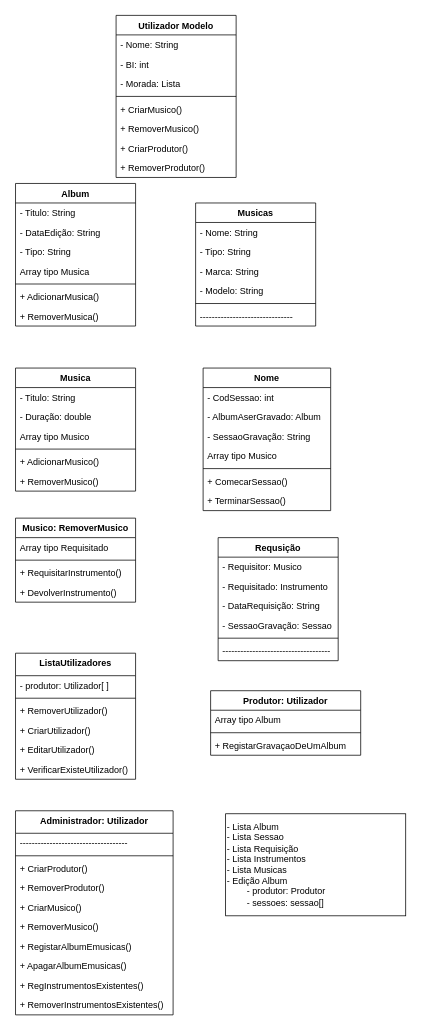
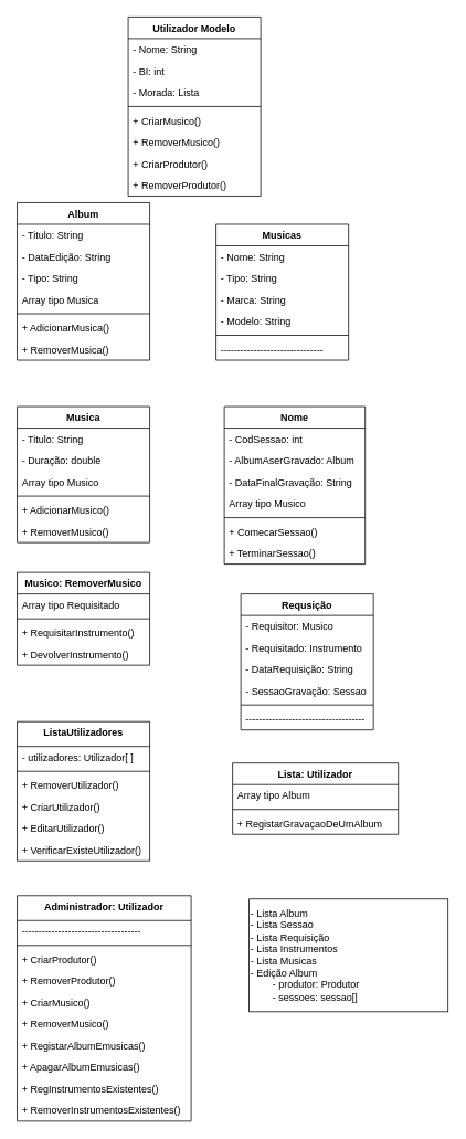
  <mxCell id="0" />
  <mxCell id="1" parent="0" />
  <mxCell id="2" value="Album" style="swimlane;fontStyle=1;align=center;verticalAlign=top;childLayout=stackLayout;horizontal=1;startSize=26;horizontalStack=0;resizeParent=1;resizeParentMax=0;resizeLast=0;collapsible=1;marginBottom=0;" parent="1" vertex="1"><mxGeometry x="20" y="244" width="160" height="190" as="geometry" /></mxCell>
  <mxCell id="3" value="- Titulo: String" style="text;strokeColor=none;fillColor=none;align=left;verticalAlign=top;spacingLeft=4;spacingRight=4;overflow=hidden;rotatable=0;points=[[0,0.5],[1,0.5]];portConstraint=eastwest;" parent="2" vertex="1"><mxGeometry y="26" width="160" height="26" as="geometry" /></mxCell>
  <mxCell id="4" value="- DataEdição: String" style="text;strokeColor=none;fillColor=none;align=left;verticalAlign=top;spacingLeft=4;spacingRight=4;overflow=hidden;rotatable=0;points=[[0,0.5],[1,0.5]];portConstraint=eastwest;" parent="2" vertex="1"><mxGeometry y="52" width="160" height="26" as="geometry" /></mxCell>
  <mxCell id="5" value="- Tipo: String" style="text;strokeColor=none;fillColor=none;align=left;verticalAlign=top;spacingLeft=4;spacingRight=4;overflow=hidden;rotatable=0;points=[[0,0.5],[1,0.5]];portConstraint=eastwest;" parent="2" vertex="1"><mxGeometry y="78" width="160" height="26" as="geometry" /></mxCell>
  <mxCell id="6" value="Array tipo Musica" style="text;strokeColor=none;fillColor=none;align=left;verticalAlign=top;spacingLeft=4;spacingRight=4;overflow=hidden;rotatable=0;points=[[0,0.5],[1,0.5]];portConstraint=eastwest;" parent="2" vertex="1"><mxGeometry y="104" width="160" height="26" as="geometry" /></mxCell>
  <mxCell id="7" value="" style="line;strokeWidth=1;fillColor=none;align=left;verticalAlign=middle;spacingTop=-1;spacingLeft=3;spacingRight=3;rotatable=0;labelPosition=right;points=[];portConstraint=eastwest;strokeColor=inherit;" parent="2" vertex="1"><mxGeometry y="130" width="160" height="8" as="geometry" /></mxCell>
  <mxCell id="8" value="+ AdicionarMusica()" style="text;strokeColor=none;fillColor=none;align=left;verticalAlign=top;spacingLeft=4;spacingRight=4;overflow=hidden;rotatable=0;points=[[0,0.5],[1,0.5]];portConstraint=eastwest;" parent="2" vertex="1"><mxGeometry y="138" width="160" height="26" as="geometry" /></mxCell>
  <mxCell id="9" value="+ RemoverMusica()" style="text;strokeColor=none;fillColor=none;align=left;verticalAlign=top;spacingLeft=4;spacingRight=4;overflow=hidden;rotatable=0;points=[[0,0.5],[1,0.5]];portConstraint=eastwest;" parent="2" vertex="1"><mxGeometry y="164" width="160" height="26" as="geometry" /></mxCell>
  <mxCell id="10" value="Musica" style="swimlane;fontStyle=1;align=center;verticalAlign=top;childLayout=stackLayout;horizontal=1;startSize=26;horizontalStack=0;resizeParent=1;resizeParentMax=0;resizeLast=0;collapsible=1;marginBottom=0;" parent="1" vertex="1"><mxGeometry x="20" y="490" width="160" height="164" as="geometry" /></mxCell>
  <mxCell id="11" value="- Titulo: String" style="text;strokeColor=none;fillColor=none;align=left;verticalAlign=top;spacingLeft=4;spacingRight=4;overflow=hidden;rotatable=0;points=[[0,0.5],[1,0.5]];portConstraint=eastwest;" parent="10" vertex="1"><mxGeometry y="26" width="160" height="26" as="geometry" /></mxCell>
  <mxCell id="12" value="- Duração: double" style="text;strokeColor=none;fillColor=none;align=left;verticalAlign=top;spacingLeft=4;spacingRight=4;overflow=hidden;rotatable=0;points=[[0,0.5],[1,0.5]];portConstraint=eastwest;" parent="10" vertex="1"><mxGeometry y="52" width="160" height="26" as="geometry" /></mxCell>
  <mxCell id="13" value="Array tipo Musico" style="text;strokeColor=none;fillColor=none;align=left;verticalAlign=top;spacingLeft=4;spacingRight=4;overflow=hidden;rotatable=0;points=[[0,0.5],[1,0.5]];portConstraint=eastwest;" parent="10" vertex="1"><mxGeometry y="78" width="160" height="26" as="geometry" /></mxCell>
  <mxCell id="14" value="" style="line;strokeWidth=1;fillColor=none;align=left;verticalAlign=middle;spacingTop=-1;spacingLeft=3;spacingRight=3;rotatable=0;labelPosition=right;points=[];portConstraint=eastwest;strokeColor=inherit;" parent="10" vertex="1"><mxGeometry y="104" width="160" height="8" as="geometry" /></mxCell>
  <mxCell id="15" value="+ AdicionarMusico()" style="text;strokeColor=none;fillColor=none;align=left;verticalAlign=top;spacingLeft=4;spacingRight=4;overflow=hidden;rotatable=0;points=[[0,0.5],[1,0.5]];portConstraint=eastwest;" parent="10" vertex="1"><mxGeometry y="112" width="160" height="26" as="geometry" /></mxCell>
  <mxCell id="16" value="+ RemoverMusico()" style="text;strokeColor=none;fillColor=none;align=left;verticalAlign=top;spacingLeft=4;spacingRight=4;overflow=hidden;rotatable=0;points=[[0,0.5],[1,0.5]];portConstraint=eastwest;" parent="10" vertex="1"><mxGeometry y="138" width="160" height="26" as="geometry" /></mxCell>
  <mxCell id="17" value="Musico: RemoverMusico" style="swimlane;fontStyle=1;align=center;verticalAlign=top;childLayout=stackLayout;horizontal=1;startSize=26;horizontalStack=0;resizeParent=1;resizeParentMax=0;resizeLast=0;collapsible=1;marginBottom=0;" parent="1" vertex="1"><mxGeometry x="20" y="690" width="160" height="112" as="geometry" /></mxCell>
  <mxCell id="18" value="Array tipo Requisitado" style="text;strokeColor=none;fillColor=none;align=left;verticalAlign=top;spacingLeft=4;spacingRight=4;overflow=hidden;rotatable=0;points=[[0,0.5],[1,0.5]];portConstraint=eastwest;" parent="17" vertex="1"><mxGeometry y="26" width="160" height="26" as="geometry" /></mxCell>
  <mxCell id="19" value="" style="line;strokeWidth=1;fillColor=none;align=left;verticalAlign=middle;spacingTop=-1;spacingLeft=3;spacingRight=3;rotatable=0;labelPosition=right;points=[];portConstraint=eastwest;strokeColor=inherit;" parent="17" vertex="1"><mxGeometry y="52" width="160" height="8" as="geometry" /></mxCell>
  <mxCell id="20" value="+ RequisitarInstrumento()" style="text;strokeColor=none;fillColor=none;align=left;verticalAlign=top;spacingLeft=4;spacingRight=4;overflow=hidden;rotatable=0;points=[[0,0.5],[1,0.5]];portConstraint=eastwest;" parent="17" vertex="1"><mxGeometry y="60" width="160" height="26" as="geometry" /></mxCell>
  <mxCell id="21" value="+ DevolverInstrumento()" style="text;strokeColor=none;fillColor=none;align=left;verticalAlign=top;spacingLeft=4;spacingRight=4;overflow=hidden;rotatable=0;points=[[0,0.5],[1,0.5]];portConstraint=eastwest;" parent="17" vertex="1"><mxGeometry y="86" width="160" height="26" as="geometry" /></mxCell>
  <mxCell id="22" value="Musicas" style="swimlane;fontStyle=1;align=center;verticalAlign=top;childLayout=stackLayout;horizontal=1;startSize=26;horizontalStack=0;resizeParent=1;resizeParentMax=0;resizeLast=0;collapsible=1;marginBottom=0;" parent="1" vertex="1"><mxGeometry x="260" y="270" width="160" height="164" as="geometry" /></mxCell>
  <mxCell id="23" value="- Nome: String" style="text;strokeColor=none;fillColor=none;align=left;verticalAlign=top;spacingLeft=4;spacingRight=4;overflow=hidden;rotatable=0;points=[[0,0.5],[1,0.5]];portConstraint=eastwest;" parent="22" vertex="1"><mxGeometry y="26" width="160" height="26" as="geometry" /></mxCell>
  <mxCell id="24" value="- Tipo: String" style="text;strokeColor=none;fillColor=none;align=left;verticalAlign=top;spacingLeft=4;spacingRight=4;overflow=hidden;rotatable=0;points=[[0,0.5],[1,0.5]];portConstraint=eastwest;" parent="22" vertex="1"><mxGeometry y="52" width="160" height="26" as="geometry" /></mxCell>
  <mxCell id="25" value="- Marca: String" style="text;strokeColor=none;fillColor=none;align=left;verticalAlign=top;spacingLeft=4;spacingRight=4;overflow=hidden;rotatable=0;points=[[0,0.5],[1,0.5]];portConstraint=eastwest;" parent="22" vertex="1"><mxGeometry y="78" width="160" height="26" as="geometry" /></mxCell>
  <mxCell id="26" value="- Modelo: String" style="text;strokeColor=none;fillColor=none;align=left;verticalAlign=top;spacingLeft=4;spacingRight=4;overflow=hidden;rotatable=0;points=[[0,0.5],[1,0.5]];portConstraint=eastwest;" parent="22" vertex="1"><mxGeometry y="104" width="160" height="26" as="geometry" /></mxCell>
  <mxCell id="27" value="" style="line;strokeWidth=1;fillColor=none;align=left;verticalAlign=middle;spacingTop=-1;spacingLeft=3;spacingRight=3;rotatable=0;labelPosition=right;points=[];portConstraint=eastwest;strokeColor=inherit;" parent="22" vertex="1"><mxGeometry y="130" width="160" height="8" as="geometry" /></mxCell>
  <mxCell id="28" value="-------------------------------" style="text;strokeColor=none;fillColor=none;align=left;verticalAlign=top;spacingLeft=4;spacingRight=4;overflow=hidden;rotatable=0;points=[[0,0.5],[1,0.5]];portConstraint=eastwest;" parent="22" vertex="1"><mxGeometry y="138" width="160" height="26" as="geometry" /></mxCell>
  <mxCell id="29" value="Requsição" style="swimlane;fontStyle=1;align=center;verticalAlign=top;childLayout=stackLayout;horizontal=1;startSize=26;horizontalStack=0;resizeParent=1;resizeParentMax=0;resizeLast=0;collapsible=1;marginBottom=0;" parent="1" vertex="1"><mxGeometry x="290" y="716" width="160" height="164" as="geometry" /></mxCell>
  <mxCell id="30" value="- Requisitor: Musico" style="text;strokeColor=none;fillColor=none;align=left;verticalAlign=top;spacingLeft=4;spacingRight=4;overflow=hidden;rotatable=0;points=[[0,0.5],[1,0.5]];portConstraint=eastwest;" parent="29" vertex="1"><mxGeometry y="26" width="160" height="26" as="geometry" /></mxCell>
  <mxCell id="31" value="- Requisitado: Instrumento" style="text;strokeColor=none;fillColor=none;align=left;verticalAlign=top;spacingLeft=4;spacingRight=4;overflow=hidden;rotatable=0;points=[[0,0.5],[1,0.5]];portConstraint=eastwest;" parent="29" vertex="1"><mxGeometry y="52" width="160" height="26" as="geometry" /></mxCell>
  <mxCell id="32" value="- DataRequisição: String&#10; " style="text;strokeColor=none;fillColor=none;align=left;verticalAlign=top;spacingLeft=4;spacingRight=4;overflow=hidden;rotatable=0;points=[[0,0.5],[1,0.5]];portConstraint=eastwest;" parent="29" vertex="1"><mxGeometry y="78" width="160" height="26" as="geometry" /></mxCell>
  <mxCell id="33" value="- SessaoGravação: Sessao" style="text;strokeColor=none;fillColor=none;align=left;verticalAlign=top;spacingLeft=4;spacingRight=4;overflow=hidden;rotatable=0;points=[[0,0.5],[1,0.5]];portConstraint=eastwest;" parent="29" vertex="1"><mxGeometry y="104" width="160" height="26" as="geometry" /></mxCell>
  <mxCell id="34" value="" style="line;strokeWidth=1;fillColor=none;align=left;verticalAlign=middle;spacingTop=-1;spacingLeft=3;spacingRight=3;rotatable=0;labelPosition=right;points=[];portConstraint=eastwest;strokeColor=inherit;" parent="29" vertex="1"><mxGeometry y="130" width="160" height="8" as="geometry" /></mxCell>
  <mxCell id="35" value="------------------------------------" style="text;strokeColor=none;fillColor=none;align=left;verticalAlign=top;spacingLeft=4;spacingRight=4;overflow=hidden;rotatable=0;points=[[0,0.5],[1,0.5]];portConstraint=eastwest;" parent="29" vertex="1"><mxGeometry y="138" width="160" height="26" as="geometry" /></mxCell>
  <mxCell id="36" value="Nome" style="swimlane;fontStyle=1;align=center;verticalAlign=top;childLayout=stackLayout;horizontal=1;startSize=26;horizontalStack=0;resizeParent=1;resizeParentMax=0;resizeLast=0;collapsible=1;marginBottom=0;" parent="1" vertex="1"><mxGeometry x="270" y="490" width="170" height="190" as="geometry" /></mxCell>
  <mxCell id="37" value="- CodSessao: int" style="text;strokeColor=none;fillColor=none;align=left;verticalAlign=top;spacingLeft=4;spacingRight=4;overflow=hidden;rotatable=0;points=[[0,0.5],[1,0.5]];portConstraint=eastwest;" parent="36" vertex="1"><mxGeometry y="26" width="170" height="26" as="geometry" /></mxCell>
  <mxCell id="38" value="- AlbumAserGravado: Album" style="text;strokeColor=none;fillColor=none;align=left;verticalAlign=top;spacingLeft=4;spacingRight=4;overflow=hidden;rotatable=0;points=[[0,0.5],[1,0.5]];portConstraint=eastwest;" parent="36" vertex="1"><mxGeometry y="52" width="170" height="26" as="geometry" /></mxCell>
- <mxCell id="39" value="- SessaoGravação: String" style="text;strokeColor=none;fillColor=none;align=left;verticalAlign=top;spacingLeft=4;spacingRight=4;overflow=hidden;rotatable=0;points=[[0,0.5],[1,0.5]];portConstraint=eastwest;" parent="36" vertex="1"><mxGeometry y="78" width="170" height="26" as="geometry" /></mxCell>
+ <mxCell id="39" value="- DataFinalGravação: String" style="text;strokeColor=none;fillColor=none;align=left;verticalAlign=top;spacingLeft=4;spacingRight=4;overflow=hidden;rotatable=0;points=[[0,0.5],[1,0.5]];portConstraint=eastwest;" parent="36" vertex="1"><mxGeometry y="78" width="170" height="26" as="geometry" /></mxCell>
  <mxCell id="40" value="Array tipo Musico" style="text;strokeColor=none;fillColor=none;align=left;verticalAlign=top;spacingLeft=4;spacingRight=4;overflow=hidden;rotatable=0;points=[[0,0.5],[1,0.5]];portConstraint=eastwest;" parent="36" vertex="1"><mxGeometry y="104" width="170" height="26" as="geometry" /></mxCell>
  <mxCell id="41" value="" style="line;strokeWidth=1;fillColor=none;align=left;verticalAlign=middle;spacingTop=-1;spacingLeft=3;spacingRight=3;rotatable=0;labelPosition=right;points=[];portConstraint=eastwest;strokeColor=inherit;" parent="36" vertex="1"><mxGeometry y="130" width="170" height="8" as="geometry" /></mxCell>
  <mxCell id="42" value="+ ComecarSessao()" style="text;strokeColor=none;fillColor=none;align=left;verticalAlign=top;spacingLeft=4;spacingRight=4;overflow=hidden;rotatable=0;points=[[0,0.5],[1,0.5]];portConstraint=eastwest;" parent="36" vertex="1"><mxGeometry y="138" width="170" height="26" as="geometry" /></mxCell>
  <mxCell id="43" value="+ TerminarSessao()" style="text;strokeColor=none;fillColor=none;align=left;verticalAlign=top;spacingLeft=4;spacingRight=4;overflow=hidden;rotatable=0;points=[[0,0.5],[1,0.5]];portConstraint=eastwest;" parent="36" vertex="1"><mxGeometry y="164" width="170" height="26" as="geometry" /></mxCell>
- <mxCell id="44" value="Produtor: Utilizador" style="swimlane;fontStyle=1;align=center;verticalAlign=top;childLayout=stackLayout;horizontal=1;startSize=26;horizontalStack=0;resizeParent=1;resizeParentMax=0;resizeLast=0;collapsible=1;marginBottom=0;" parent="1" vertex="1"><mxGeometry x="280" y="920" width="200" height="86" as="geometry" /></mxCell>
+ <mxCell id="44" value="Lista: Utilizador" style="swimlane;fontStyle=1;align=center;verticalAlign=top;childLayout=stackLayout;horizontal=1;startSize=26;horizontalStack=0;resizeParent=1;resizeParentMax=0;resizeLast=0;collapsible=1;marginBottom=0;" parent="1" vertex="1"><mxGeometry x="280" y="920" width="200" height="86" as="geometry" /></mxCell>
  <mxCell id="45" value="Array tipo Album" style="text;strokeColor=none;fillColor=none;align=left;verticalAlign=top;spacingLeft=4;spacingRight=4;overflow=hidden;rotatable=0;points=[[0,0.5],[1,0.5]];portConstraint=eastwest;" parent="44" vertex="1"><mxGeometry y="26" width="200" height="26" as="geometry" /></mxCell>
  <mxCell id="46" value="" style="line;strokeWidth=1;fillColor=none;align=left;verticalAlign=middle;spacingTop=-1;spacingLeft=3;spacingRight=3;rotatable=0;labelPosition=right;points=[];portConstraint=eastwest;strokeColor=inherit;" parent="44" vertex="1"><mxGeometry y="52" width="200" height="8" as="geometry" /></mxCell>
  <mxCell id="47" value="+ RegistarGravaçaoDeUmAlbum" style="text;strokeColor=none;fillColor=none;align=left;verticalAlign=top;spacingLeft=4;spacingRight=4;overflow=hidden;rotatable=0;points=[[0,0.5],[1,0.5]];portConstraint=eastwest;" parent="44" vertex="1"><mxGeometry y="60" width="200" height="26" as="geometry" /></mxCell>
  <mxCell id="48" value="Utilizador Modelo" style="swimlane;fontStyle=1;align=center;verticalAlign=top;childLayout=stackLayout;horizontal=1;startSize=26;horizontalStack=0;resizeParent=1;resizeParentMax=0;resizeLast=0;collapsible=1;marginBottom=0;" parent="1" vertex="1"><mxGeometry x="154" y="20" width="160" height="216" as="geometry" /></mxCell>
  <mxCell id="49" value="- Nome: String" style="text;strokeColor=none;fillColor=none;align=left;verticalAlign=top;spacingLeft=4;spacingRight=4;overflow=hidden;rotatable=0;points=[[0,0.5],[1,0.5]];portConstraint=eastwest;" parent="48" vertex="1"><mxGeometry y="26" width="160" height="26" as="geometry" /></mxCell>
  <mxCell id="50" value="- BI: int&#10; " style="text;strokeColor=none;fillColor=none;align=left;verticalAlign=top;spacingLeft=4;spacingRight=4;overflow=hidden;rotatable=0;points=[[0,0.5],[1,0.5]];portConstraint=eastwest;" parent="48" vertex="1"><mxGeometry y="52" width="160" height="26" as="geometry" /></mxCell>
  <mxCell id="51" value="- Morada: Lista&#10; " style="text;strokeColor=none;fillColor=none;align=left;verticalAlign=top;spacingLeft=4;spacingRight=4;overflow=hidden;rotatable=0;points=[[0,0.5],[1,0.5]];portConstraint=eastwest;" parent="48" vertex="1"><mxGeometry y="78" width="160" height="26" as="geometry" /></mxCell>
  <mxCell id="52" value="" style="line;strokeWidth=1;fillColor=none;align=left;verticalAlign=middle;spacingTop=-1;spacingLeft=3;spacingRight=3;rotatable=0;labelPosition=right;points=[];portConstraint=eastwest;strokeColor=inherit;" parent="48" vertex="1"><mxGeometry y="104" width="160" height="8" as="geometry" /></mxCell>
  <mxCell id="53" value="+ CriarMusico()" style="text;strokeColor=none;fillColor=none;align=left;verticalAlign=top;spacingLeft=4;spacingRight=4;overflow=hidden;rotatable=0;points=[[0,0.5],[1,0.5]];portConstraint=eastwest;" parent="48" vertex="1"><mxGeometry y="112" width="160" height="26" as="geometry" /></mxCell>
  <mxCell id="54" value="+ RemoverMusico()" style="text;strokeColor=none;fillColor=none;align=left;verticalAlign=top;spacingLeft=4;spacingRight=4;overflow=hidden;rotatable=0;points=[[0,0.5],[1,0.5]];portConstraint=eastwest;" parent="48" vertex="1"><mxGeometry y="138" width="160" height="26" as="geometry" /></mxCell>
  <mxCell id="55" value="+ CriarProdutor()" style="text;strokeColor=none;fillColor=none;align=left;verticalAlign=top;spacingLeft=4;spacingRight=4;overflow=hidden;rotatable=0;points=[[0,0.5],[1,0.5]];portConstraint=eastwest;" parent="48" vertex="1"><mxGeometry y="164" width="160" height="26" as="geometry" /></mxCell>
  <mxCell id="56" value="+ RemoverProdutor()" style="text;strokeColor=none;fillColor=none;align=left;verticalAlign=top;spacingLeft=4;spacingRight=4;overflow=hidden;rotatable=0;points=[[0,0.5],[1,0.5]];portConstraint=eastwest;" parent="48" vertex="1"><mxGeometry y="190" width="160" height="26" as="geometry" /></mxCell>
  <mxCell id="57" value="ListaUtilizadores&#10;  " style="swimlane;fontStyle=1;align=center;verticalAlign=top;childLayout=stackLayout;horizontal=1;startSize=30;horizontalStack=0;resizeParent=1;resizeParentMax=0;resizeLast=0;collapsible=1;marginBottom=0;" parent="1" vertex="1"><mxGeometry x="20" y="870" width="160" height="168" as="geometry" /></mxCell>
- <mxCell id="58" value="- produtor: Utilizador[ ]" style="text;strokeColor=none;fillColor=none;align=left;verticalAlign=top;spacingLeft=4;spacingRight=4;overflow=hidden;rotatable=0;points=[[0,0.5],[1,0.5]];portConstraint=eastwest;" parent="57" vertex="1"><mxGeometry y="30" width="160" height="26" as="geometry" /></mxCell>
+ <mxCell id="58" value="- utilizadores: Utilizador[ ]" style="text;strokeColor=none;fillColor=none;align=left;verticalAlign=top;spacingLeft=4;spacingRight=4;overflow=hidden;rotatable=0;points=[[0,0.5],[1,0.5]];portConstraint=eastwest;" parent="57" vertex="1"><mxGeometry y="30" width="160" height="26" as="geometry" /></mxCell>
  <mxCell id="59" value="" style="line;strokeWidth=1;fillColor=none;align=left;verticalAlign=middle;spacingTop=-1;spacingLeft=3;spacingRight=3;rotatable=0;labelPosition=right;points=[];portConstraint=eastwest;strokeColor=inherit;" parent="57" vertex="1"><mxGeometry y="56" width="160" height="8" as="geometry" /></mxCell>
  <mxCell id="60" value="+ RemoverUtilizador()&#10;&#10;" style="text;strokeColor=none;fillColor=none;align=left;verticalAlign=top;spacingLeft=4;spacingRight=4;overflow=hidden;rotatable=0;points=[[0,0.5],[1,0.5]];portConstraint=eastwest;" parent="57" vertex="1"><mxGeometry y="64" width="160" height="26" as="geometry" /></mxCell>
  <mxCell id="61" value="+ CriarUtilizador()" style="text;strokeColor=none;fillColor=none;align=left;verticalAlign=top;spacingLeft=4;spacingRight=4;overflow=hidden;rotatable=0;points=[[0,0.5],[1,0.5]];portConstraint=eastwest;" parent="57" vertex="1"><mxGeometry y="90" width="160" height="26" as="geometry" /></mxCell>
  <mxCell id="62" value="+ EditarUtilizador()&#10;&#10;&#10;" style="text;strokeColor=none;fillColor=none;align=left;verticalAlign=top;spacingLeft=4;spacingRight=4;overflow=hidden;rotatable=0;points=[[0,0.5],[1,0.5]];portConstraint=eastwest;" parent="57" vertex="1"><mxGeometry y="116" width="160" height="26" as="geometry" /></mxCell>
  <mxCell id="63" value="+ VerificarExisteUtilizador()&#10;&#10;&#10;" style="text;strokeColor=none;fillColor=none;align=left;verticalAlign=top;spacingLeft=4;spacingRight=4;overflow=hidden;rotatable=0;points=[[0,0.5],[1,0.5]];portConstraint=eastwest;" parent="57" vertex="1"><mxGeometry y="142" width="160" height="26" as="geometry" /></mxCell>
  <mxCell id="64" value="Administrador: Utilizador" style="swimlane;fontStyle=1;align=center;verticalAlign=top;childLayout=stackLayout;horizontal=1;startSize=30;horizontalStack=0;resizeParent=1;resizeParentMax=0;resizeLast=0;collapsible=1;marginBottom=0;" parent="1" vertex="1"><mxGeometry x="20" y="1080" width="210" height="272" as="geometry" /></mxCell>
  <mxCell id="65" value="------------------------------------" style="text;strokeColor=none;fillColor=none;align=left;verticalAlign=top;spacingLeft=4;spacingRight=4;overflow=hidden;rotatable=0;points=[[0,0.5],[1,0.5]];portConstraint=eastwest;" parent="64" vertex="1"><mxGeometry y="30" width="210" height="26" as="geometry" /></mxCell>
  <mxCell id="66" value="" style="line;strokeWidth=1;fillColor=none;align=left;verticalAlign=middle;spacingTop=-1;spacingLeft=3;spacingRight=3;rotatable=0;labelPosition=right;points=[];portConstraint=eastwest;strokeColor=inherit;" parent="64" vertex="1"><mxGeometry y="56" width="210" height="8" as="geometry" /></mxCell>
  <mxCell id="67" value="+ CriarProdutor()" style="text;strokeColor=none;fillColor=none;align=left;verticalAlign=top;spacingLeft=4;spacingRight=4;overflow=hidden;rotatable=0;points=[[0,0.5],[1,0.5]];portConstraint=eastwest;" parent="64" vertex="1"><mxGeometry y="64" width="210" height="26" as="geometry" /></mxCell>
  <mxCell id="68" value="+ RemoverProdutor()&#10;&#10;" style="text;strokeColor=none;fillColor=none;align=left;verticalAlign=top;spacingLeft=4;spacingRight=4;overflow=hidden;rotatable=0;points=[[0,0.5],[1,0.5]];portConstraint=eastwest;" parent="64" vertex="1"><mxGeometry y="90" width="210" height="26" as="geometry" /></mxCell>
  <mxCell id="69" value="+ CriarMusico()&#10;&#10;&#10;" style="text;strokeColor=none;fillColor=none;align=left;verticalAlign=top;spacingLeft=4;spacingRight=4;overflow=hidden;rotatable=0;points=[[0,0.5],[1,0.5]];portConstraint=eastwest;" parent="64" vertex="1"><mxGeometry y="116" width="210" height="26" as="geometry" /></mxCell>
  <mxCell id="70" value="+ RemoverMusico()&#10;&#10;&#10;" style="text;strokeColor=none;fillColor=none;align=left;verticalAlign=top;spacingLeft=4;spacingRight=4;overflow=hidden;rotatable=0;points=[[0,0.5],[1,0.5]];portConstraint=eastwest;" parent="64" vertex="1"><mxGeometry y="142" width="210" height="26" as="geometry" /></mxCell>
  <mxCell id="71" value="+ RegistarAlbumEmusicas()&#10;&#10;&#10;" style="text;strokeColor=none;fillColor=none;align=left;verticalAlign=top;spacingLeft=4;spacingRight=4;overflow=hidden;rotatable=0;points=[[0,0.5],[1,0.5]];portConstraint=eastwest;" parent="64" vertex="1"><mxGeometry y="168" width="210" height="26" as="geometry" /></mxCell>
  <mxCell id="72" value="+ ApagarAlbumEmusicas()&#10;&#10;&#10;" style="text;strokeColor=none;fillColor=none;align=left;verticalAlign=top;spacingLeft=4;spacingRight=4;overflow=hidden;rotatable=0;points=[[0,0.5],[1,0.5]];portConstraint=eastwest;" parent="64" vertex="1"><mxGeometry y="194" width="210" height="26" as="geometry" /></mxCell>
  <mxCell id="73" value="+ RegInstrumentosExistentes()&#10;&#10;&#10;" style="text;strokeColor=none;fillColor=none;align=left;verticalAlign=top;spacingLeft=4;spacingRight=4;overflow=hidden;rotatable=0;points=[[0,0.5],[1,0.5]];portConstraint=eastwest;" parent="64" vertex="1"><mxGeometry y="220" width="210" height="26" as="geometry" /></mxCell>
  <mxCell id="74" value="+ RemoverInstrumentosExistentes()&#10;&#10;&#10;" style="text;strokeColor=none;fillColor=none;align=left;verticalAlign=top;spacingLeft=4;spacingRight=4;overflow=hidden;rotatable=0;points=[[0,0.5],[1,0.5]];portConstraint=eastwest;" parent="64" vertex="1"><mxGeometry y="246" width="210" height="26" as="geometry" /></mxCell>
  <mxCell id="75" value="- Lista Album&lt;br&gt;- Lista Sessao&lt;br&gt;- Lista Requisição&lt;br&gt;- Lista Instrumentos&lt;br&gt;- Lista Musicas&lt;br&gt;- Edição Album&lt;br&gt;&lt;span style=&quot;white-space: pre;&quot;&gt;&#09;&lt;/span&gt;- produtor: Produtor&lt;br&gt;&lt;span style=&quot;white-space: pre;&quot;&gt;&#09;&lt;/span&gt;- sessoes: sessao[]&amp;nbsp;" style="rounded=0;whiteSpace=wrap;html=1;align=left;" parent="1" vertex="1"><mxGeometry x="300" y="1084" width="240" height="136" as="geometry" /></mxCell>
